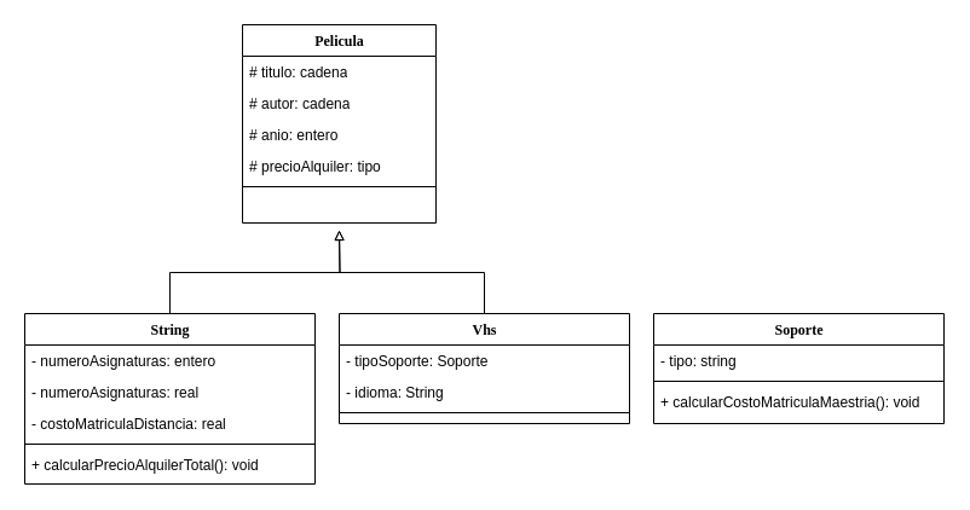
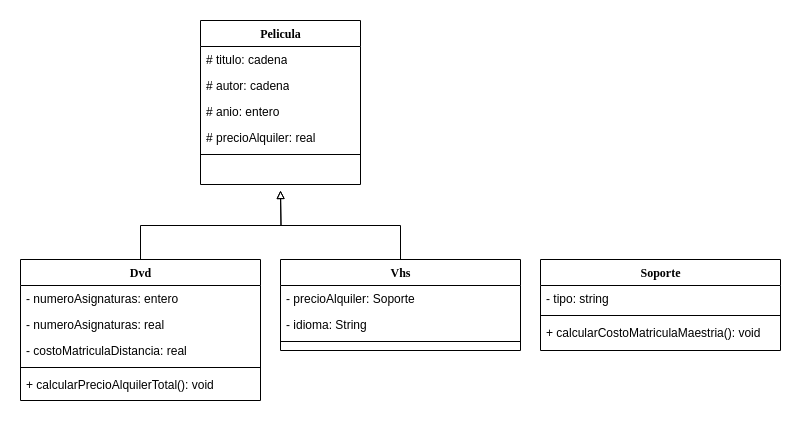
  <mxCell id="0" />
  <mxCell id="1" parent="0" />
  <mxCell id="2" value="Pelicula" style="swimlane;html=1;fontStyle=1;align=center;verticalAlign=top;childLayout=stackLayout;horizontal=1;startSize=26;horizontalStack=0;resizeParent=1;resizeLast=0;collapsible=1;marginBottom=0;swimlaneFillColor=#ffffff;rounded=0;shadow=0;comic=0;labelBackgroundColor=none;strokeWidth=1;fillColor=none;fontFamily=Verdana;fontSize=12" parent="1" vertex="1"><mxGeometry x="200" y="20" width="160" height="164" as="geometry" /></mxCell>
  <mxCell id="3" value="# titulo: cadena" style="text;html=1;strokeColor=none;fillColor=none;align=left;verticalAlign=top;spacingLeft=4;spacingRight=4;whiteSpace=wrap;overflow=hidden;rotatable=0;points=[[0,0.5],[1,0.5]];portConstraint=eastwest;" parent="2" vertex="1"><mxGeometry y="26" width="160" height="26" as="geometry" /></mxCell>
  <mxCell id="4" value="# autor: cadena" style="text;html=1;strokeColor=none;fillColor=none;align=left;verticalAlign=top;spacingLeft=4;spacingRight=4;whiteSpace=wrap;overflow=hidden;rotatable=0;points=[[0,0.5],[1,0.5]];portConstraint=eastwest;" parent="2" vertex="1"><mxGeometry y="52" width="160" height="26" as="geometry" /></mxCell>
  <mxCell id="5" value="# anio: entero" style="text;html=1;strokeColor=none;fillColor=none;align=left;verticalAlign=top;spacingLeft=4;spacingRight=4;whiteSpace=wrap;overflow=hidden;rotatable=0;points=[[0,0.5],[1,0.5]];portConstraint=eastwest;" parent="2" vertex="1"><mxGeometry y="78" width="160" height="26" as="geometry" /></mxCell>
- <mxCell id="6" value="# precioAlquiler: tipo" style="text;html=1;strokeColor=none;fillColor=none;align=left;verticalAlign=top;spacingLeft=4;spacingRight=4;whiteSpace=wrap;overflow=hidden;rotatable=0;points=[[0,0.5],[1,0.5]];portConstraint=eastwest;" parent="2" vertex="1"><mxGeometry y="104" width="160" height="26" as="geometry" /></mxCell>
+ <mxCell id="6" value="# precioAlquiler: real" style="text;html=1;strokeColor=none;fillColor=none;align=left;verticalAlign=top;spacingLeft=4;spacingRight=4;whiteSpace=wrap;overflow=hidden;rotatable=0;points=[[0,0.5],[1,0.5]];portConstraint=eastwest;" parent="2" vertex="1"><mxGeometry y="104" width="160" height="26" as="geometry" /></mxCell>
  <mxCell id="7" value="" style="line;html=1;strokeWidth=1;fillColor=none;align=left;verticalAlign=middle;spacingTop=-1;spacingLeft=3;spacingRight=3;rotatable=0;labelPosition=right;points=[];portConstraint=eastwest;" parent="2" vertex="1"><mxGeometry y="130" width="160" height="8" as="geometry" /></mxCell>
  <mxCell id="8" style="edgeStyle=orthogonalEdgeStyle;rounded=0;orthogonalLoop=1;jettySize=auto;html=1;exitX=0.5;exitY=0;exitDx=0;exitDy=0;endArrow=block;endFill=0;" parent="1" source="9" edge="1"><mxGeometry relative="1" as="geometry"><mxPoint y="190" as="targetPoint" x="280" /></mxGeometry></mxCell>
- <mxCell id="9" value="String" style="swimlane;html=1;fontStyle=1;align=center;verticalAlign=top;childLayout=stackLayout;horizontal=1;startSize=26;horizontalStack=0;resizeParent=1;resizeLast=0;collapsible=1;marginBottom=0;swimlaneFillColor=#ffffff;rounded=0;shadow=0;comic=0;labelBackgroundColor=none;strokeWidth=1;fillColor=none;fontFamily=Verdana;fontSize=12" parent="1" vertex="1"><mxGeometry x="20" y="259" width="240" height="141" as="geometry" /></mxCell>
+ <mxCell id="9" value="Dvd" style="swimlane;html=1;fontStyle=1;align=center;verticalAlign=top;childLayout=stackLayout;horizontal=1;startSize=26;horizontalStack=0;resizeParent=1;resizeLast=0;collapsible=1;marginBottom=0;swimlaneFillColor=#ffffff;rounded=0;shadow=0;comic=0;labelBackgroundColor=none;strokeWidth=1;fillColor=none;fontFamily=Verdana;fontSize=12" parent="1" vertex="1"><mxGeometry x="20" y="259" width="240" height="141" as="geometry" /></mxCell>
  <mxCell id="10" value="- numeroAsignaturas: entero" style="text;html=1;strokeColor=none;fillColor=none;align=left;verticalAlign=top;spacingLeft=4;spacingRight=4;whiteSpace=wrap;overflow=hidden;rotatable=0;points=[[0,0.5],[1,0.5]];portConstraint=eastwest;" parent="9" vertex="1"><mxGeometry y="26" width="240" height="26" as="geometry" /></mxCell>
  <mxCell id="11" value="- numeroAsignaturas: real" style="text;html=1;strokeColor=none;fillColor=none;align=left;verticalAlign=top;spacingLeft=4;spacingRight=4;whiteSpace=wrap;overflow=hidden;rotatable=0;points=[[0,0.5],[1,0.5]];portConstraint=eastwest;" parent="9" vertex="1"><mxGeometry y="52" width="240" height="26" as="geometry" /></mxCell>
  <mxCell id="12" value="- costoMatriculaDistancia: real" style="text;html=1;strokeColor=none;fillColor=none;align=left;verticalAlign=top;spacingLeft=4;spacingRight=4;whiteSpace=wrap;overflow=hidden;rotatable=0;points=[[0,0.5],[1,0.5]];portConstraint=eastwest;" parent="9" vertex="1"><mxGeometry y="78" width="240" height="26" as="geometry" /></mxCell>
  <mxCell id="13" value="" style="line;html=1;strokeWidth=1;fillColor=none;align=left;verticalAlign=middle;spacingTop=-1;spacingLeft=3;spacingRight=3;rotatable=0;labelPosition=right;points=[];portConstraint=eastwest;" parent="9" vertex="1"><mxGeometry y="104" width="240" height="8" as="geometry" /></mxCell>
  <mxCell id="14" value="+ calcularPrecioAlquilerTotal(): void" style="text;html=1;strokeColor=none;fillColor=none;align=left;verticalAlign=top;spacingLeft=4;spacingRight=4;whiteSpace=wrap;overflow=hidden;rotatable=0;points=[[0,0.5],[1,0.5]];portConstraint=eastwest;" parent="9" vertex="1"><mxGeometry y="112" width="240" height="26" as="geometry" /></mxCell>
  <mxCell id="15" style="edgeStyle=orthogonalEdgeStyle;rounded=0;orthogonalLoop=1;jettySize=auto;html=1;exitX=0.5;exitY=0;exitDx=0;exitDy=0;endArrow=block;endFill=0;" parent="1" source="16" edge="1"><mxGeometry relative="1" as="geometry"><mxPoint y="190" as="targetPoint" x="280" /></mxGeometry></mxCell>
  <mxCell id="16" value="Vhs" style="swimlane;html=1;fontStyle=1;align=center;verticalAlign=top;childLayout=stackLayout;horizontal=1;startSize=26;horizontalStack=0;resizeParent=1;resizeLast=0;collapsible=1;marginBottom=0;swimlaneFillColor=#ffffff;rounded=0;shadow=0;comic=0;labelBackgroundColor=none;strokeWidth=1;fillColor=none;fontFamily=Verdana;fontSize=12" parent="1" vertex="1"><mxGeometry y="259" width="240" height="91" as="geometry" x="280" /></mxCell>
- <mxCell id="17" value="- tipoSoporte: Soporte" style="text;html=1;strokeColor=none;fillColor=none;align=left;verticalAlign=top;spacingLeft=4;spacingRight=4;whiteSpace=wrap;overflow=hidden;rotatable=0;points=[[0,0.5],[1,0.5]];portConstraint=eastwest;" parent="16" vertex="1"><mxGeometry y="26" width="240" height="26" as="geometry" /></mxCell>
+ <mxCell id="17" value="- precioAlquiler: Soporte" style="text;html=1;strokeColor=none;fillColor=none;align=left;verticalAlign=top;spacingLeft=4;spacingRight=4;whiteSpace=wrap;overflow=hidden;rotatable=0;points=[[0,0.5],[1,0.5]];portConstraint=eastwest;" parent="16" vertex="1"><mxGeometry y="26" width="240" height="26" as="geometry" /></mxCell>
  <mxCell id="18" value="- idioma: String" style="text;html=1;strokeColor=none;fillColor=none;align=left;verticalAlign=top;spacingLeft=4;spacingRight=4;whiteSpace=wrap;overflow=hidden;rotatable=0;points=[[0,0.5],[1,0.5]];portConstraint=eastwest;" parent="16" vertex="1"><mxGeometry y="52" width="240" height="26" as="geometry" /></mxCell>
  <mxCell id="19" value="" style="line;html=1;strokeWidth=1;fillColor=none;align=left;verticalAlign=middle;spacingTop=-1;spacingLeft=3;spacingRight=3;rotatable=0;labelPosition=right;points=[];portConstraint=eastwest;" parent="16" vertex="1"><mxGeometry y="78" width="240" height="8" as="geometry" /></mxCell>
  <mxCell id="20" value="Soporte" style="swimlane;html=1;fontStyle=1;align=center;verticalAlign=top;childLayout=stackLayout;horizontal=1;startSize=26;horizontalStack=0;resizeParent=1;resizeLast=0;collapsible=1;marginBottom=0;swimlaneFillColor=#ffffff;rounded=0;shadow=0;comic=0;labelBackgroundColor=none;strokeWidth=1;fillColor=none;fontFamily=Verdana;fontSize=12" parent="1" vertex="1"><mxGeometry x="540" y="259" width="240" height="91" as="geometry" /></mxCell>
  <mxCell id="21" value="- tipo: string" style="text;html=1;strokeColor=none;fillColor=none;align=left;verticalAlign=top;spacingLeft=4;spacingRight=4;whiteSpace=wrap;overflow=hidden;rotatable=0;points=[[0,0.5],[1,0.5]];portConstraint=eastwest;" parent="20" vertex="1"><mxGeometry y="26" width="240" height="26" as="geometry" /></mxCell>
  <mxCell id="22" value="" style="line;html=1;strokeWidth=1;fillColor=none;align=left;verticalAlign=middle;spacingTop=-1;spacingLeft=3;spacingRight=3;rotatable=0;labelPosition=right;points=[];portConstraint=eastwest;" parent="20" vertex="1"><mxGeometry y="52" width="240" height="8" as="geometry" /></mxCell>
  <mxCell id="23" value="+ calcularCostoMatriculaMaestria(): void" style="text;html=1;strokeColor=none;fillColor=none;align=left;verticalAlign=top;spacingLeft=4;spacingRight=4;whiteSpace=wrap;overflow=hidden;rotatable=0;points=[[0,0.5],[1,0.5]];portConstraint=eastwest;" parent="20" vertex="1"><mxGeometry y="60" width="240" height="26" as="geometry" /></mxCell>
